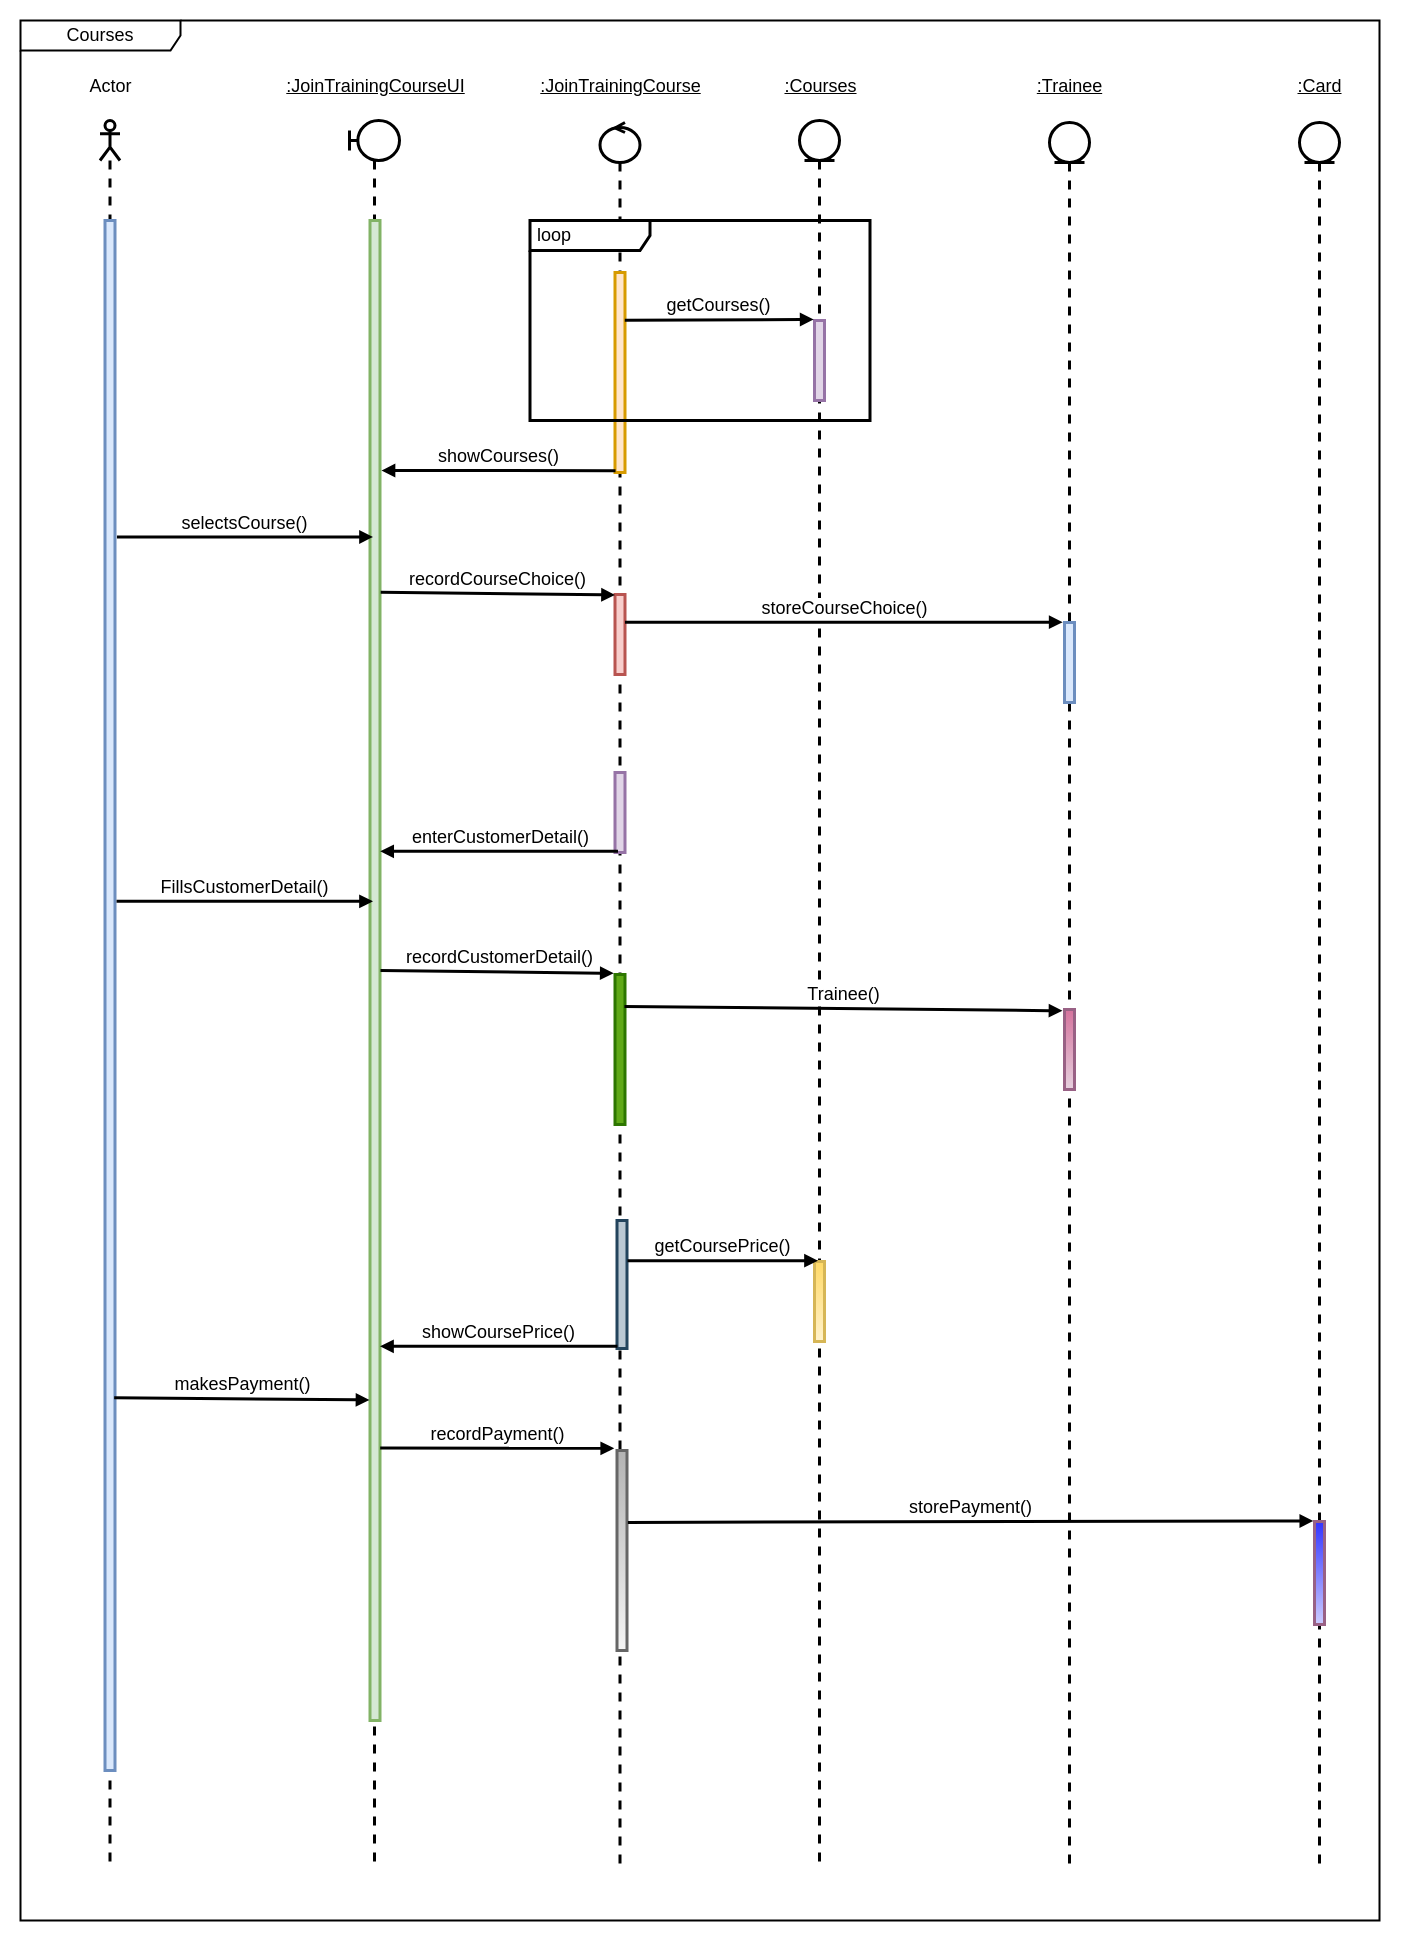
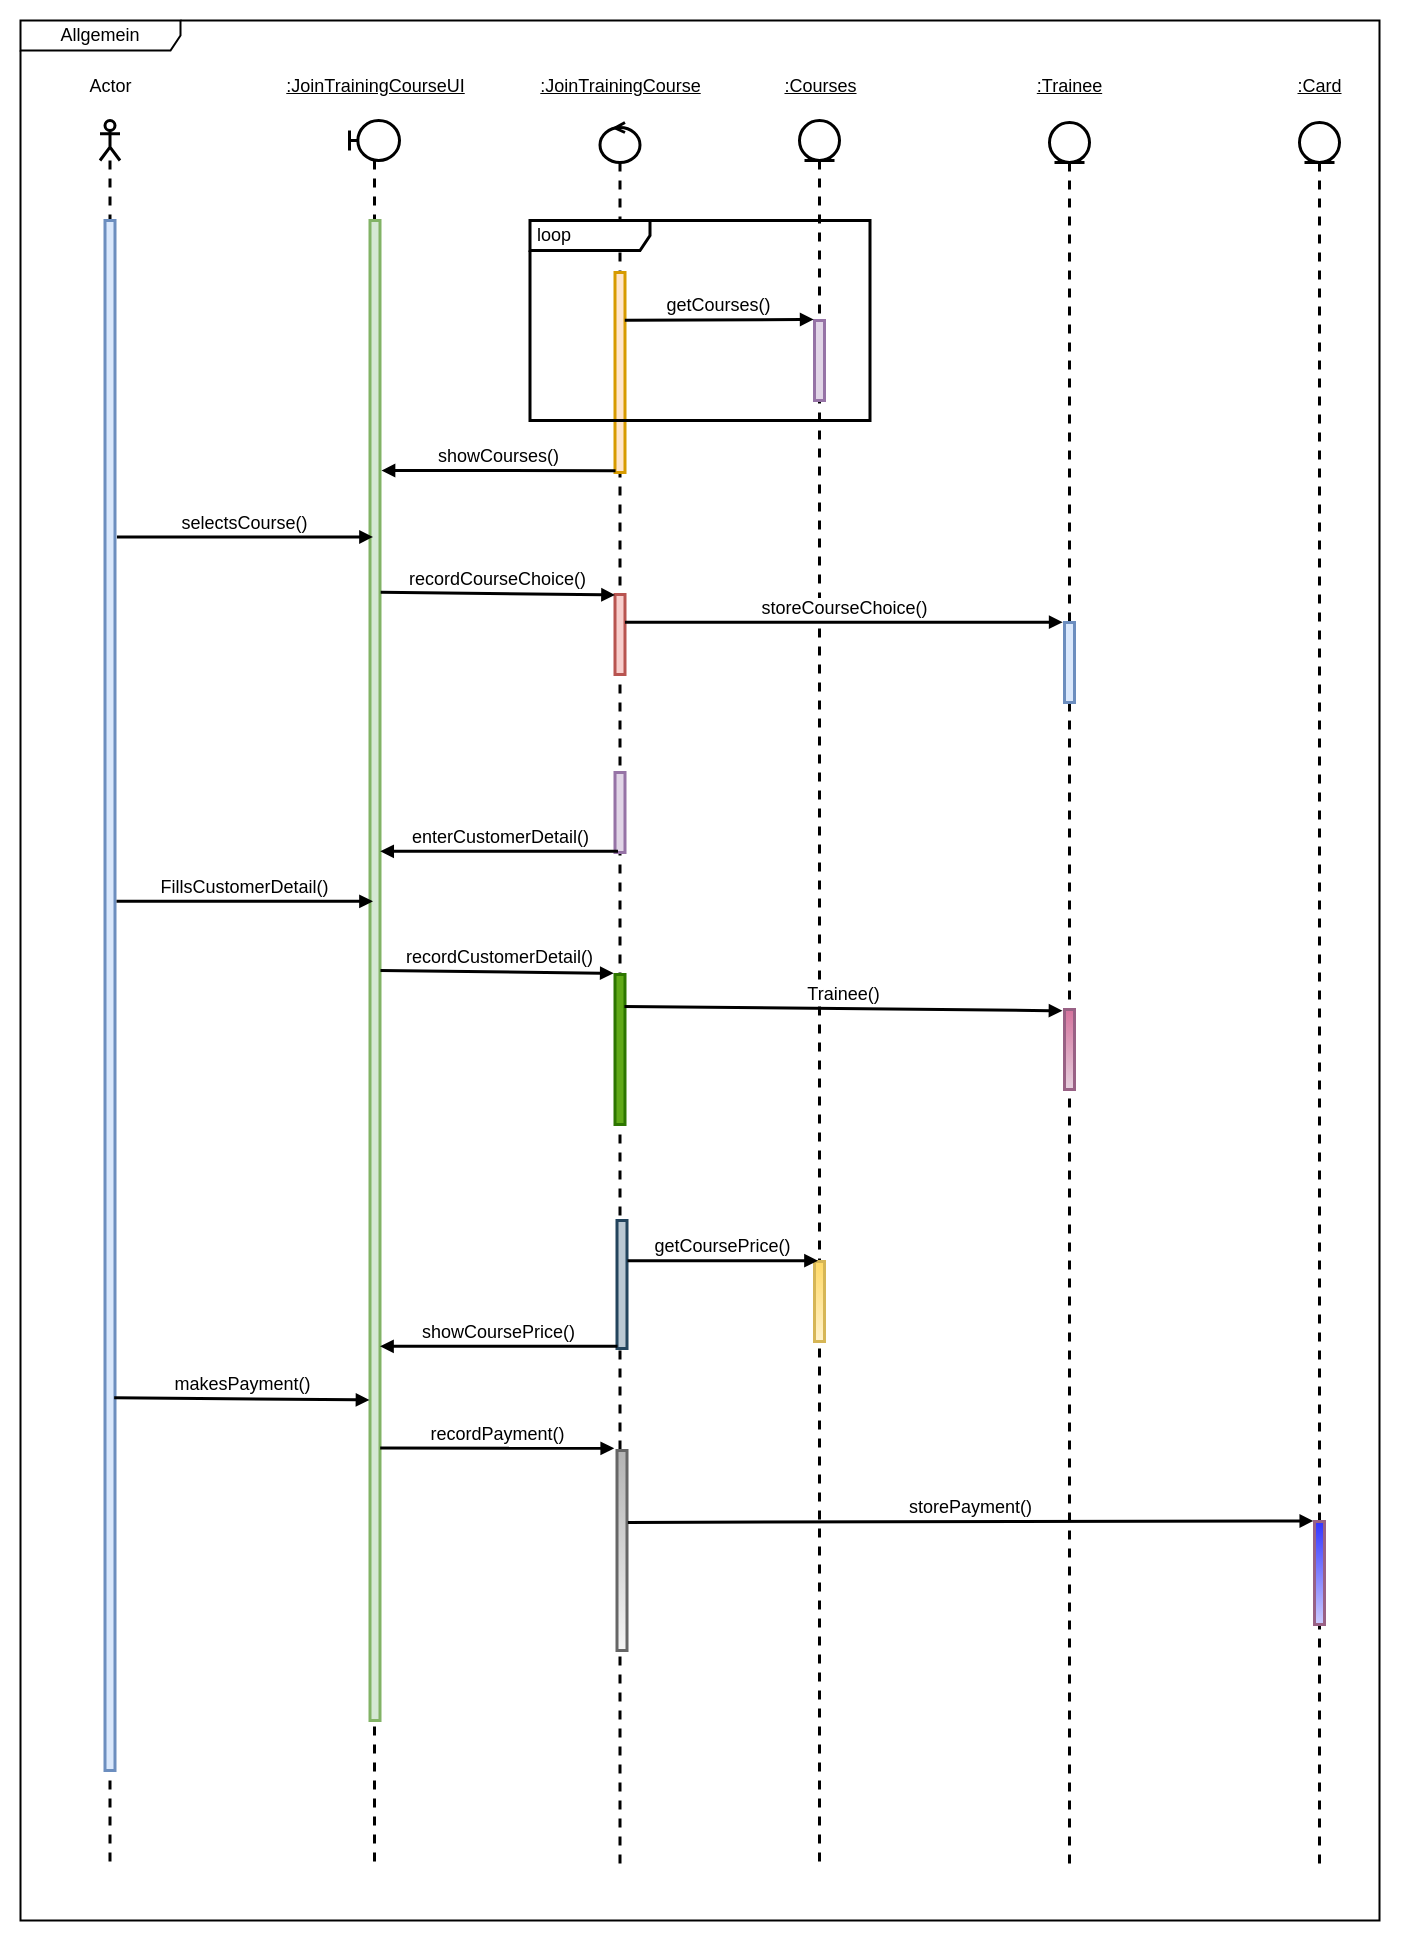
  <mxCell id="0" />
  <mxCell id="1" parent="0" />
  <mxCell id="2" value="" style="shape=umlLifeline;participant=umlActor;perimeter=lifelinePerimeter;whiteSpace=wrap;html=1;container=1;collapsible=0;recursiveResize=0;verticalAlign=top;spacingTop=36;outlineConnect=0;rounded=0;strokeWidth=3;fontSize=18;labelBackgroundColor=none;labelBorderColor=none;" parent="1" vertex="1"><mxGeometry x="99.5" width="20" height="1750" as="geometry" y="120" /></mxCell>
  <mxCell id="3" value="" style="html=1;points=[];perimeter=orthogonalPerimeter;labelBackgroundColor=none;labelBorderColor=none;strokeWidth=3;fontSize=18;fillColor=#dae8fc;strokeColor=#6c8ebf;" parent="2" vertex="1"><mxGeometry x="5" y="100" width="10" height="1550" as="geometry" /></mxCell>
  <mxCell id="4" value="" style="shape=umlLifeline;participant=umlBoundary;perimeter=lifelinePerimeter;whiteSpace=wrap;html=1;container=1;collapsible=0;recursiveResize=0;verticalAlign=top;spacingTop=36;outlineConnect=0;rounded=0;strokeWidth=3;fontSize=18;labelBackgroundColor=none;labelBorderColor=none;" parent="1" vertex="1"><mxGeometry x="349" width="50" height="1750" as="geometry" y="120" /></mxCell>
  <mxCell id="5" value="" style="html=1;points=[];perimeter=orthogonalPerimeter;labelBackgroundColor=none;labelBorderColor=none;strokeWidth=3;fontSize=18;fillColor=#d5e8d4;strokeColor=#82b366;" parent="4" vertex="1"><mxGeometry x="20.5" y="100" width="10" height="1500" as="geometry" /></mxCell>
  <mxCell id="6" value="" style="shape=umlLifeline;participant=umlControl;perimeter=lifelinePerimeter;whiteSpace=wrap;html=1;container=1;collapsible=0;recursiveResize=0;verticalAlign=top;spacingTop=36;outlineConnect=0;rounded=0;strokeWidth=3;fontSize=18;labelBackgroundColor=none;labelBorderColor=none;" parent="1" vertex="1"><mxGeometry x="599.5" y="122" width="40" height="1748" as="geometry" /></mxCell>
  <mxCell id="7" value="" style="html=1;points=[];perimeter=orthogonalPerimeter;labelBackgroundColor=none;labelBorderColor=none;strokeWidth=3;fontSize=18;fillColor=#ffe6cc;strokeColor=#d79b00;" parent="6" vertex="1"><mxGeometry x="15" y="150" width="10" height="200" as="geometry" /></mxCell>
  <mxCell id="8" value="" style="html=1;points=[];perimeter=orthogonalPerimeter;labelBackgroundColor=none;labelBorderColor=none;strokeWidth=3;fontSize=18;fillColor=#f8cecc;strokeColor=#b85450;" parent="6" vertex="1"><mxGeometry x="15" y="472" width="10" height="80" as="geometry" /></mxCell>
  <mxCell id="9" value="" style="html=1;points=[];perimeter=orthogonalPerimeter;labelBackgroundColor=none;labelBorderColor=none;strokeWidth=3;fontSize=18;fillColor=#e1d5e7;strokeColor=#9673a6;" parent="6" vertex="1"><mxGeometry x="15" y="650" width="10" height="80" as="geometry" /></mxCell>
  <mxCell id="10" value="" style="html=1;points=[];perimeter=orthogonalPerimeter;labelBackgroundColor=none;labelBorderColor=none;strokeWidth=3;fontSize=18;fillColor=#60a917;fontColor=#ffffff;strokeColor=#2D7600;" parent="6" vertex="1"><mxGeometry x="15" y="852" width="10" height="150" as="geometry" /></mxCell>
  <mxCell id="11" value="" style="html=1;points=[];perimeter=orthogonalPerimeter;labelBackgroundColor=none;labelBorderColor=none;strokeColor=#666666;strokeWidth=3;fontSize=18;gradientColor=#b3b3b3;fillColor=#f5f5f5;gradientDirection=north;" parent="6" vertex="1"><mxGeometry x="17" y="1328" width="10" height="200" as="geometry" /></mxCell>
  <mxCell id="12" value="" style="html=1;points=[];perimeter=orthogonalPerimeter;strokeWidth=3;fontSize=18;fillColor=#bac8d3;strokeColor=#23445d;" parent="6" vertex="1"><mxGeometry x="17" y="1098" width="10" height="128" as="geometry" /></mxCell>
  <mxCell id="13" value="" style="shape=umlLifeline;participant=umlEntity;perimeter=lifelinePerimeter;whiteSpace=wrap;html=1;container=1;collapsible=0;recursiveResize=0;verticalAlign=top;spacingTop=36;outlineConnect=0;rounded=0;strokeWidth=3;fontSize=18;labelBackgroundColor=none;labelBorderColor=none;" parent="1" vertex="1"><mxGeometry x="799" width="40" height="1750" as="geometry" y="120" /></mxCell>
  <mxCell id="14" value="" style="html=1;points=[];perimeter=orthogonalPerimeter;labelBackgroundColor=none;labelBorderColor=none;strokeWidth=3;fontSize=18;fillColor=#e1d5e7;strokeColor=#9673a6;" parent="13" vertex="1"><mxGeometry x="15" y="200" width="10" height="80" as="geometry" /></mxCell>
  <mxCell id="15" value="" style="html=1;points=[];perimeter=orthogonalPerimeter;strokeWidth=3;fontSize=18;fillColor=#fff2cc;gradientColor=#ffd966;strokeColor=#d6b656;gradientDirection=north;" parent="13" vertex="1"><mxGeometry x="15" y="1141" width="10" height="80" as="geometry" /></mxCell>
  <mxCell id="16" value="" style="shape=umlLifeline;participant=umlEntity;perimeter=lifelinePerimeter;whiteSpace=wrap;html=1;container=1;collapsible=0;recursiveResize=0;verticalAlign=top;spacingTop=36;outlineConnect=0;rounded=0;strokeWidth=3;fontSize=18;labelBackgroundColor=none;labelBorderColor=none;" parent="1" vertex="1"><mxGeometry x="1299" y="122" width="40" height="1750" as="geometry" /></mxCell>
  <mxCell id="17" value="" style="html=1;points=[];perimeter=orthogonalPerimeter;labelBackgroundColor=none;labelBorderColor=none;strokeColor=#996185;strokeWidth=3;fontSize=18;gradientColor=#3333FF;fillColor=#CCCCFF;gradientDirection=north;" parent="16" vertex="1"><mxGeometry x="15" y="1399" width="10" height="103" as="geometry" /></mxCell>
  <mxCell id="18" value="" style="shape=umlLifeline;participant=umlEntity;perimeter=lifelinePerimeter;whiteSpace=wrap;html=1;container=1;collapsible=0;recursiveResize=0;verticalAlign=top;spacingTop=36;outlineConnect=0;fillColor=default;strokeColor=default;rounded=0;strokeWidth=3;fontSize=18;labelBackgroundColor=none;labelBorderColor=none;" parent="1" vertex="1"><mxGeometry x="1049" y="122" width="40" height="1750" as="geometry" /></mxCell>
  <mxCell id="19" value="" style="html=1;points=[];perimeter=orthogonalPerimeter;labelBackgroundColor=none;labelBorderColor=none;strokeWidth=3;fontSize=18;fillColor=#dae8fc;strokeColor=#6c8ebf;" parent="18" vertex="1"><mxGeometry x="15" y="500" width="10" height="80" as="geometry" /></mxCell>
  <mxCell id="20" value="" style="html=1;points=[];perimeter=orthogonalPerimeter;strokeWidth=3;fontSize=18;fillColor=#e6d0de;gradientColor=#d5739d;strokeColor=#996185;gradientDirection=north;" parent="18" vertex="1"><mxGeometry x="15" y="887" width="10" height="80" as="geometry" /></mxCell>
  <mxCell id="21" value="Actor" style="text;html=1;align=center;verticalAlign=middle;resizable=0;points=[];autosize=1;strokeColor=none;fillColor=none;fontSize=18;strokeWidth=3;" parent="1" vertex="1"><mxGeometry x="59.5" y="61" width="100" height="50" as="geometry" /></mxCell>
  <mxCell id="22" value=":JoinTrainingCourseUI" style="text;html=1;align=center;verticalAlign=middle;resizable=0;points=[];autosize=1;strokeColor=none;fillColor=none;fontSize=18;strokeWidth=3;fontStyle=4" parent="1" vertex="1"><mxGeometry x="274.5" y="61" width="200" height="50" as="geometry" /></mxCell>
  <mxCell id="23" value=":JoinTrainingCourse" style="text;html=1;align=center;verticalAlign=middle;resizable=0;points=[];autosize=1;strokeColor=none;fillColor=none;fontSize=18;strokeWidth=3;fontStyle=4" parent="1" vertex="1"><mxGeometry x="519.5" y="61" width="200" height="50" as="geometry" /></mxCell>
  <mxCell id="24" value=":Courses" style="text;html=1;align=center;verticalAlign=middle;resizable=0;points=[];autosize=1;strokeColor=none;fillColor=none;fontSize=18;strokeWidth=3;fontStyle=4" parent="1" vertex="1"><mxGeometry x="769.5" y="61" width="100" height="50" as="geometry" /></mxCell>
  <mxCell id="25" value=":Card" style="text;html=1;align=center;verticalAlign=middle;resizable=0;points=[];autosize=1;strokeColor=none;fillColor=none;fontSize=18;strokeWidth=3;fontStyle=4" parent="1" vertex="1"><mxGeometry x="1269" y="61" width="100" height="50" as="geometry" /></mxCell>
  <mxCell id="26" value=":Trainee" style="text;html=1;align=center;verticalAlign=middle;resizable=0;points=[];autosize=1;strokeColor=none;fillColor=none;fontSize=18;strokeWidth=3;fontStyle=4" parent="1" vertex="1"><mxGeometry x="1019" y="61" width="100" height="50" as="geometry" /></mxCell>
  <mxCell id="27" value="getCourses()" style="html=1;verticalAlign=bottom;endArrow=block;rounded=0;fontSize=18;exitX=0.031;exitY=0.249;exitDx=0;exitDy=0;exitPerimeter=0;entryX=-0.085;entryY=-0.013;entryDx=0;entryDy=0;entryPerimeter=0;strokeWidth=3;" parent="1" edge="1"><mxGeometry width="80" relative="1" as="geometry"><mxPoint x="624.31" y="319.8" as="sourcePoint" /><mxPoint x="813.15" y="318.96" as="targetPoint" /></mxGeometry></mxCell>
  <mxCell id="28" value="showCourses()" style="html=1;verticalAlign=bottom;endArrow=block;rounded=0;fontSize=18;exitX=0.1;exitY=0.991;exitDx=0;exitDy=0;exitPerimeter=0;entryX=1.1;entryY=0.691;entryDx=0;entryDy=0;entryPerimeter=0;strokeWidth=3;" parent="1" edge="1"><mxGeometry width="80" relative="1" as="geometry"><mxPoint x="615" y="470.2" as="sourcePoint" /><mxPoint x="381" y="470.03" as="targetPoint" /></mxGeometry></mxCell>
  <mxCell id="29" value="loop" style="shape=umlFrame;whiteSpace=wrap;html=1;width=120;height=30;boundedLbl=1;verticalAlign=middle;align=left;spacingLeft=5;labelBackgroundColor=none;labelBorderColor=none;strokeWidth=3;fontSize=18;" parent="1" vertex="1"><mxGeometry x="529.5" y="220" width="340" height="200" as="geometry" /></mxCell>
  <mxCell id="30" value="recordCourseChoice()" style="html=1;verticalAlign=bottom;startArrow=none;endArrow=block;startSize=8;rounded=0;fontSize=18;exitX=1.12;exitY=0.312;exitDx=0;exitDy=0;exitPerimeter=0;startFill=0;entryX=0;entryY=0.005;entryDx=0;entryDy=0;entryPerimeter=0;strokeWidth=3;" parent="1" target="8" edge="1"><mxGeometry x="-0.003" relative="1" as="geometry"><mxPoint x="380.2" y="591.8" as="sourcePoint" /><mxPoint x="614" y="591.8" as="targetPoint" /><mxPoint as="offset" /></mxGeometry></mxCell>
  <mxCell id="31" value="selectsCourse()" style="html=1;verticalAlign=bottom;endArrow=block;rounded=0;fontSize=18;exitX=1.244;exitY=0.17;exitDx=0;exitDy=0;exitPerimeter=0;strokeWidth=3;" parent="1" edge="1"><mxGeometry width="80" relative="1" as="geometry"><mxPoint x="116.44" y="536.5" as="sourcePoint" /><mxPoint x="372.5" y="536.5" as="targetPoint" /></mxGeometry></mxCell>
  <mxCell id="32" value="enterCustomerDetail()" style="html=1;verticalAlign=bottom;endArrow=block;rounded=0;fontSize=18;entryX=0.967;entryY=0.261;entryDx=0;entryDy=0;entryPerimeter=0;strokeWidth=3;" parent="1" edge="1"><mxGeometry x="-0.008" width="80" relative="1" as="geometry"><mxPoint x="617.5" y="850.83" as="sourcePoint" /><mxPoint x="379.67" y="850.83" as="targetPoint" /><mxPoint as="offset" /></mxGeometry></mxCell>
  <mxCell id="33" value="FillsCustomerDetail()" style="html=1;verticalAlign=bottom;endArrow=block;rounded=0;fontSize=18;exitX=1.156;exitY=0.341;exitDx=0;exitDy=0;exitPerimeter=0;strokeWidth=3;" parent="1" edge="1"><mxGeometry width="80" relative="1" as="geometry"><mxPoint x="116.06" y="900.85" as="sourcePoint" /><mxPoint x="372.5" y="900.85" as="targetPoint" /></mxGeometry></mxCell>
  <mxCell id="34" value="recordPayment()" style="html=1;verticalAlign=bottom;endArrow=block;rounded=0;fontSize=18;entryX=-0.226;entryY=-0.002;entryDx=0;entryDy=0;entryPerimeter=0;exitX=0.967;exitY=0.581;exitDx=0;exitDy=0;exitPerimeter=0;strokeWidth=3;" parent="1" edge="1"><mxGeometry width="80" relative="1" as="geometry"><mxPoint x="379.67" y="1447.43" as="sourcePoint" /><mxPoint x="613.74" y="1447.84" as="targetPoint" /></mxGeometry></mxCell>
  <mxCell id="35" value="makesPayment()" style="html=1;verticalAlign=bottom;endArrow=block;rounded=0;fontSize=18;entryX=-0.1;entryY=0.582;entryDx=0;entryDy=0;entryPerimeter=0;exitX=0.967;exitY=0.585;exitDx=0;exitDy=0;exitPerimeter=0;strokeWidth=3;" parent="1" edge="1"><mxGeometry width="80" relative="1" as="geometry"><mxPoint x="113.67" y="1397.25" as="sourcePoint" /><mxPoint x="369" y="1399.46" as="targetPoint" /></mxGeometry></mxCell>
  <mxCell id="36" value="storePayment()" style="html=1;verticalAlign=bottom;endArrow=block;rounded=0;fontSize=18;exitX=1.137;exitY=0.197;exitDx=0;exitDy=0;exitPerimeter=0;strokeWidth=3;entryX=-0.12;entryY=-0.005;entryDx=0;entryDy=0;entryPerimeter=0;" parent="1" edge="1" target="17"><mxGeometry width="80" relative="1" as="geometry"><mxPoint x="627.37" y="1521.9" as="sourcePoint" /><mxPoint x="1299" y="1520" as="targetPoint" /></mxGeometry></mxCell>
  <mxCell id="37" value="Trainee()" style="html=1;verticalAlign=bottom;startArrow=none;endArrow=block;startSize=8;rounded=0;fontSize=18;strokeWidth=3;startFill=0;entryX=-0.2;entryY=0.016;entryDx=0;entryDy=0;entryPerimeter=0;" parent="1" target="20" edge="1"><mxGeometry relative="1" as="geometry"><mxPoint x="624" y="1006" as="sourcePoint" /><mxPoint x="1299" y="1070" as="targetPoint" /></mxGeometry></mxCell>
  <mxCell id="38" value="recordCustomerDetail()" style="html=1;verticalAlign=bottom;endArrow=block;rounded=0;strokeWidth=3;fontSize=18;entryX=-0.125;entryY=-0.008;entryDx=0;entryDy=0;entryPerimeter=0;" parent="1" target="10" edge="1"><mxGeometry x="0.022" width="80" relative="1" as="geometry"><mxPoint x="380" y="970" as="sourcePoint" /><mxPoint x="598.5" y="970" as="targetPoint" /><mxPoint as="offset" /></mxGeometry></mxCell>
  <mxCell id="39" value="storeCourseChoice()" style="html=1;verticalAlign=bottom;endArrow=block;rounded=0;entryX=-0.181;entryY=-0.004;entryDx=0;entryDy=0;entryPerimeter=0;strokeWidth=3;fontSize=18;" parent="1" source="8" target="19" edge="1"><mxGeometry width="80" relative="1" as="geometry"><mxPoint x="649" y="620" as="sourcePoint" /><mxPoint x="1299" y="620" as="targetPoint" /></mxGeometry></mxCell>
  <mxCell id="40" value="getCoursePrice()" style="html=1;verticalAlign=bottom;endArrow=block;rounded=0;exitX=1.05;exitY=0.314;exitDx=0;exitDy=0;exitPerimeter=0;strokeWidth=3;fontSize=18;" parent="1" source="12" target="13" edge="1"><mxGeometry width="80" relative="1" as="geometry"><mxPoint x="649" y="1520" as="sourcePoint" /><mxPoint x="474" y="1520" as="targetPoint" /></mxGeometry></mxCell>
  <mxCell id="41" value="showCoursePrice()" style="html=1;verticalAlign=bottom;endArrow=block;rounded=0;exitX=0.04;exitY=0.983;exitDx=0;exitDy=0;exitPerimeter=0;strokeWidth=3;fontSize=18;" parent="1" source="12" target="5" edge="1"><mxGeometry width="80" relative="1" as="geometry"><mxPoint x="499" y="1670" as="sourcePoint" /><mxPoint x="399" y="1170" as="targetPoint" /></mxGeometry></mxCell>
- <mxCell id="42" value="Courses" style="shape=umlFrame;whiteSpace=wrap;html=1;pointerEvents=0;recursiveResize=0;container=1;collapsible=0;width=160;fontSize=18;strokeWidth=2;" vertex="1" parent="1"><mxGeometry x="20" y="20" width="1359" height="1900" as="geometry" /></mxCell>
+ <mxCell id="42" value="Allgemein" style="shape=umlFrame;whiteSpace=wrap;html=1;pointerEvents=0;recursiveResize=0;container=1;collapsible=0;width=160;fontSize=18;strokeWidth=2;" vertex="1" parent="1"><mxGeometry x="20" y="20" width="1359" height="1900" as="geometry" /></mxCell>
